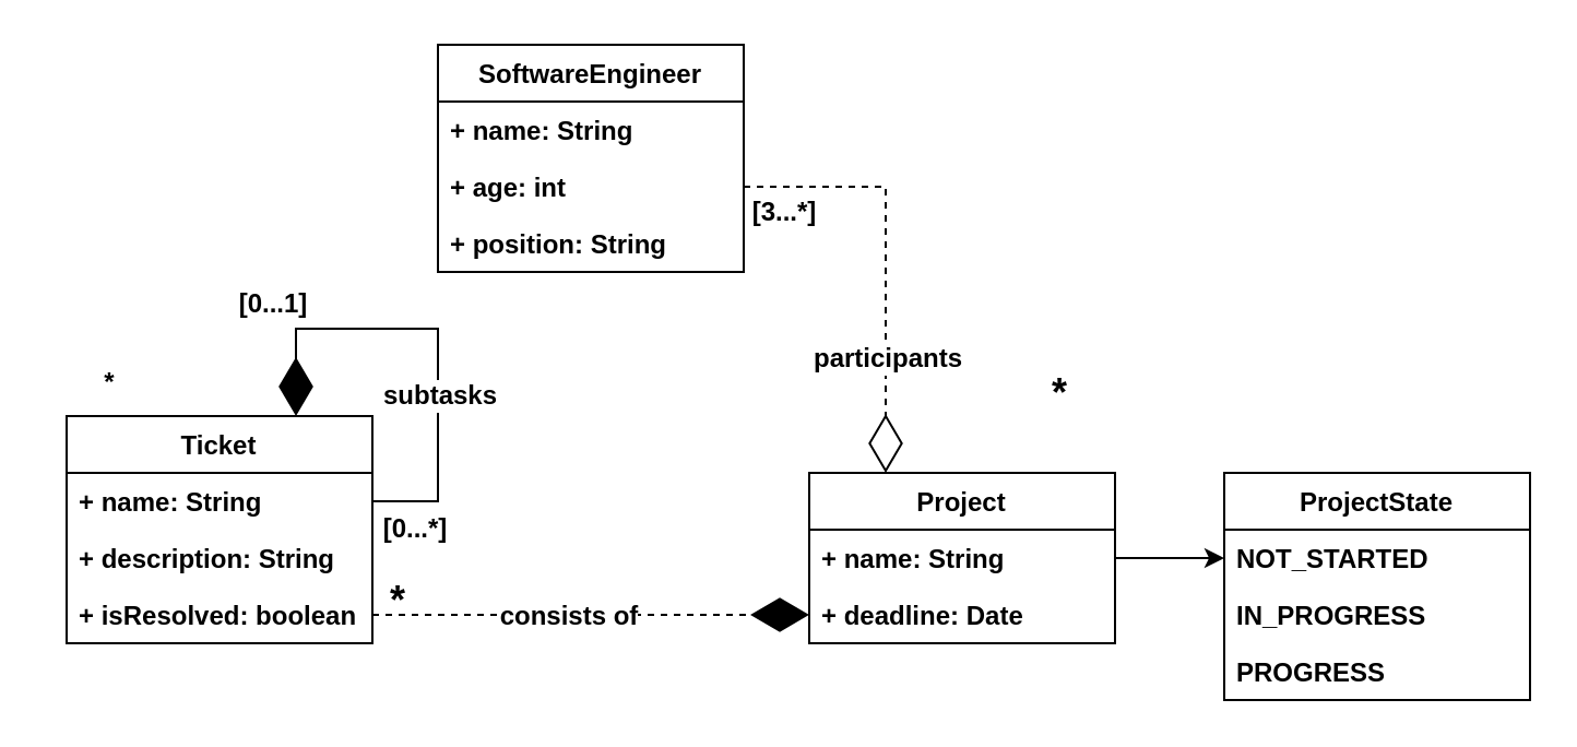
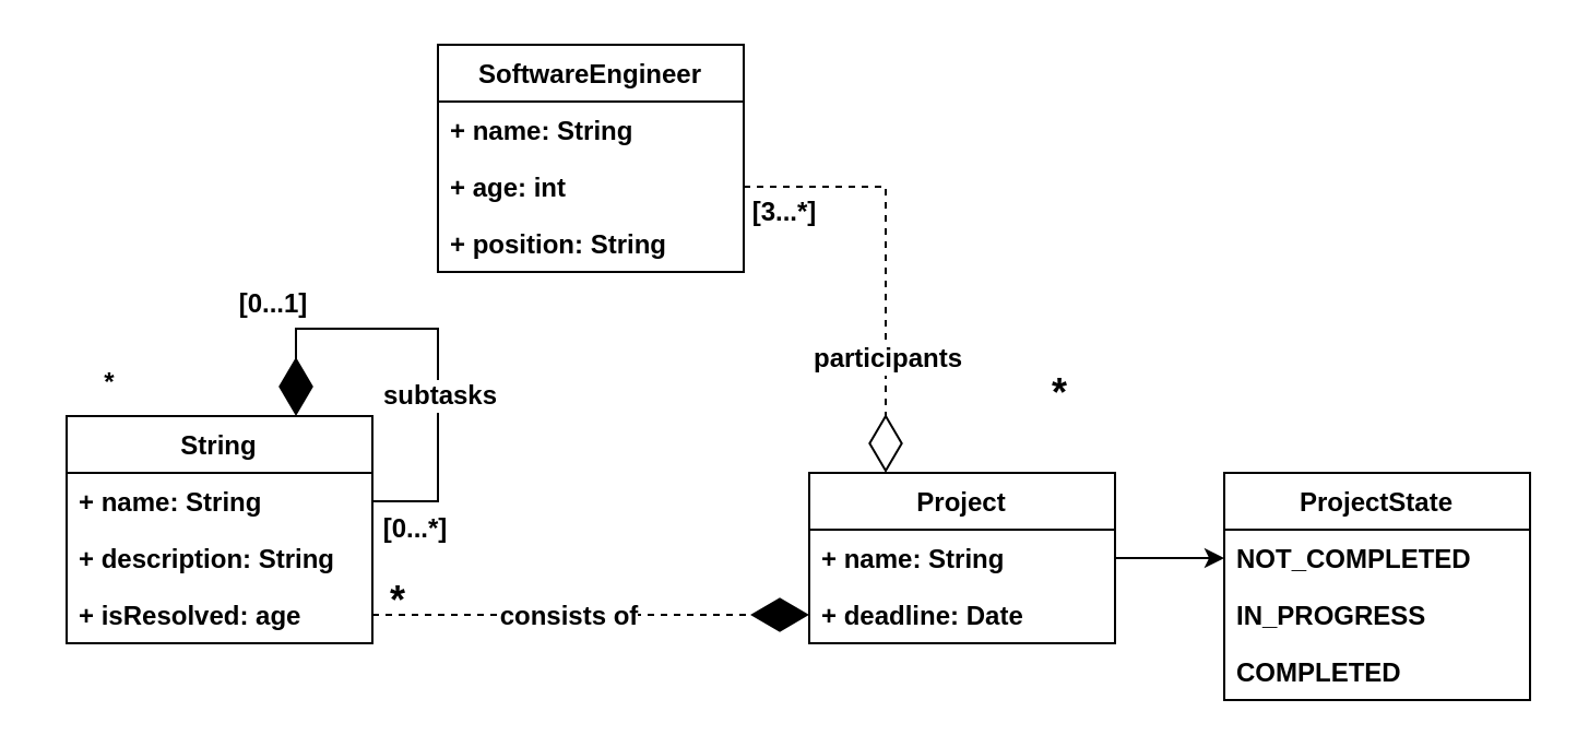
  <mxCell id="0" />
  <mxCell id="1" parent="0" />
  <mxCell id="2" value="SoftwareEngineer" style="swimlane;fontStyle=1;childLayout=stackLayout;horizontal=1;startSize=26;fillColor=none;horizontalStack=0;resizeParent=1;resizeParentMax=0;resizeLast=0;collapsible=1;marginBottom=0;" parent="1" vertex="1"><mxGeometry x="200" y="20" width="140" height="104" as="geometry" /></mxCell>
  <mxCell id="3" value="+ name: String" style="text;strokeColor=none;fillColor=none;align=left;verticalAlign=top;spacingLeft=4;spacingRight=4;overflow=hidden;rotatable=0;points=[[0,0.5],[1,0.5]];portConstraint=eastwest;fontStyle=1" parent="2" vertex="1"><mxGeometry y="26" width="140" height="26" as="geometry" /></mxCell>
  <mxCell id="4" value="+ age: int" style="text;strokeColor=none;fillColor=none;align=left;verticalAlign=top;spacingLeft=4;spacingRight=4;overflow=hidden;rotatable=0;points=[[0,0.5],[1,0.5]];portConstraint=eastwest;fontStyle=1" parent="2" vertex="1"><mxGeometry y="52" width="140" height="26" as="geometry" /></mxCell>
  <mxCell id="5" value="+ position: String" style="text;strokeColor=none;fillColor=none;align=left;verticalAlign=top;spacingLeft=4;spacingRight=4;overflow=hidden;rotatable=0;points=[[0,0.5],[1,0.5]];portConstraint=eastwest;fontStyle=1" parent="2" vertex="1"><mxGeometry y="78" width="140" height="26" as="geometry" /></mxCell>
- <mxCell id="6" value="Ticket" style="swimlane;fontStyle=1;childLayout=stackLayout;horizontal=1;startSize=26;fillColor=none;horizontalStack=0;resizeParent=1;resizeParentMax=0;resizeLast=0;collapsible=1;marginBottom=0;" parent="1" vertex="1"><mxGeometry x="30" y="190" width="140" height="104" as="geometry" /></mxCell>
+ <mxCell id="6" value="String" style="swimlane;fontStyle=1;childLayout=stackLayout;horizontal=1;startSize=26;fillColor=none;horizontalStack=0;resizeParent=1;resizeParentMax=0;resizeLast=0;collapsible=1;marginBottom=0;" parent="1" vertex="1"><mxGeometry x="30" y="190" width="140" height="104" as="geometry" /></mxCell>
  <mxCell id="7" value="+ name: String" style="text;strokeColor=none;fillColor=none;align=left;verticalAlign=top;spacingLeft=4;spacingRight=4;overflow=hidden;rotatable=0;points=[[0,0.5],[1,0.5]];portConstraint=eastwest;fontStyle=1" parent="6" vertex="1"><mxGeometry y="26" width="140" height="26" as="geometry" /></mxCell>
  <mxCell id="8" value="+ description: String" style="text;strokeColor=none;fillColor=none;align=left;verticalAlign=top;spacingLeft=4;spacingRight=4;overflow=hidden;rotatable=0;points=[[0,0.5],[1,0.5]];portConstraint=eastwest;fontStyle=1" parent="6" vertex="1"><mxGeometry y="52" width="140" height="26" as="geometry" /></mxCell>
- <mxCell id="9" value="+ isResolved: boolean" style="text;strokeColor=none;fillColor=none;align=left;verticalAlign=top;spacingLeft=4;spacingRight=4;overflow=hidden;rotatable=0;points=[[0,0.5],[1,0.5]];portConstraint=eastwest;fontStyle=1" parent="6" vertex="1"><mxGeometry y="78" width="140" height="26" as="geometry" /></mxCell>
+ <mxCell id="9" value="+ isResolved: age" style="text;strokeColor=none;fillColor=none;align=left;verticalAlign=top;spacingLeft=4;spacingRight=4;overflow=hidden;rotatable=0;points=[[0,0.5],[1,0.5]];portConstraint=eastwest;fontStyle=1" parent="6" vertex="1"><mxGeometry y="78" width="140" height="26" as="geometry" /></mxCell>
  <mxCell id="10" value="" style="endArrow=diamondThin;endFill=1;endSize=24;html=1;rounded=0;entryX=0.75;entryY=0;entryDx=0;entryDy=0;exitX=1;exitY=0.5;exitDx=0;exitDy=0;edgeStyle=orthogonalEdgeStyle;" parent="6" source="7" target="6" edge="1"><mxGeometry width="160" relative="1" as="geometry"><mxPoint x="-70" y="-30" as="sourcePoint" /><mxPoint x="90" y="-30" as="targetPoint" /><Array as="points"><mxPoint x="170" y="39" /><mxPoint x="170" y="-40" /><mxPoint x="105" y="-40" /></Array></mxGeometry></mxCell>
  <mxCell id="11" value="&lt;font style=&quot;font-size: 12px;&quot;&gt;subtasks&lt;/font&gt;" style="edgeLabel;html=1;align=center;verticalAlign=middle;resizable=0;points=[];fontStyle=1" parent="10" vertex="1" connectable="0"><mxGeometry x="0.159" y="-2" relative="1" as="geometry"><mxPoint x="15" y="32" as="offset" /></mxGeometry></mxCell>
  <mxCell id="12" value="Project" style="swimlane;fontStyle=1;childLayout=stackLayout;horizontal=1;startSize=26;fillColor=none;horizontalStack=0;resizeParent=1;resizeParentMax=0;resizeLast=0;collapsible=1;marginBottom=0;" parent="1" vertex="1"><mxGeometry x="370" y="216" width="140" height="78" as="geometry" /></mxCell>
  <mxCell id="13" value="+ name: String" style="text;strokeColor=none;fillColor=none;align=left;verticalAlign=top;spacingLeft=4;spacingRight=4;overflow=hidden;rotatable=0;points=[[0,0.5],[1,0.5]];portConstraint=eastwest;fontStyle=1" parent="12" vertex="1"><mxGeometry y="26" width="140" height="26" as="geometry" /></mxCell>
  <mxCell id="14" value="+ deadline: Date" style="text;strokeColor=none;fillColor=none;align=left;verticalAlign=top;spacingLeft=4;spacingRight=4;overflow=hidden;rotatable=0;points=[[0,0.5],[1,0.5]];portConstraint=eastwest;fontStyle=1" parent="12" vertex="1"><mxGeometry y="52" width="140" height="26" as="geometry" /></mxCell>
  <mxCell id="15" value="" style="endArrow=diamondThin;endFill=1;endSize=24;html=1;rounded=0;entryX=0;entryY=0.5;entryDx=0;entryDy=0;exitX=1;exitY=0.5;exitDx=0;exitDy=0;fontStyle=1;dashed=1;" parent="1" source="9" target="14" edge="1"><mxGeometry width="160" relative="1" as="geometry"><mxPoint x="180" y="300" as="sourcePoint" /><mxPoint x="340" y="300" as="targetPoint" /></mxGeometry></mxCell>
  <mxCell id="16" value="&lt;b&gt;consists of&lt;/b&gt;" style="edgeLabel;html=1;align=center;verticalAlign=middle;resizable=0;points=[];fontSize=12;" parent="15" vertex="1" connectable="0"><mxGeometry x="-0.11" relative="1" as="geometry"><mxPoint as="offset" /></mxGeometry></mxCell>
  <mxCell id="17" value="[0...1]" style="text;html=1;strokeColor=none;fillColor=none;align=center;verticalAlign=middle;whiteSpace=wrap;rounded=0;fontSize=12;fontStyle=1" parent="1" vertex="1"><mxGeometry x="95" y="124" width="60" height="30" as="geometry" /></mxCell>
  <mxCell id="18" value="&lt;b&gt;[0...*]&lt;/b&gt;" style="text;html=1;strokeColor=none;fillColor=none;align=center;verticalAlign=middle;whiteSpace=wrap;rounded=0;fontSize=12;" parent="1" vertex="1"><mxGeometry x="160" y="227" width="60" height="30" as="geometry" /></mxCell>
  <mxCell id="19" value="&lt;b&gt;*&lt;/b&gt;" style="text;html=1;strokeColor=none;fillColor=none;align=center;verticalAlign=middle;whiteSpace=wrap;rounded=0;fontSize=12;" parent="1" vertex="1"><mxGeometry x="20" y="160" width="60" height="30" as="geometry" /></mxCell>
  <mxCell id="20" value="*" style="text;html=1;strokeColor=none;fillColor=none;align=center;verticalAlign=middle;whiteSpace=wrap;rounded=0;fontSize=18;fontStyle=1" parent="1" vertex="1"><mxGeometry x="455" y="165" width="60" height="30" as="geometry" /></mxCell>
  <mxCell id="21" value="" style="endArrow=diamondThin;endFill=0;endSize=24;html=1;rounded=0;fontSize=12;entryX=0.25;entryY=0;entryDx=0;entryDy=0;exitX=1;exitY=0.5;exitDx=0;exitDy=0;dashed=1;" parent="1" source="4" target="12" edge="1"><mxGeometry width="160" relative="1" as="geometry"><mxPoint x="230" y="340" as="sourcePoint" /><mxPoint x="390" y="340" as="targetPoint" /><Array as="points"><mxPoint x="405" y="85" /></Array></mxGeometry></mxCell>
  <mxCell id="22" value="&lt;b&gt;participants&lt;/b&gt;" style="edgeLabel;html=1;align=center;verticalAlign=middle;resizable=0;points=[];fontSize=12;" parent="21" vertex="1" connectable="0"><mxGeometry x="0.224" relative="1" as="geometry"><mxPoint y="23" as="offset" /></mxGeometry></mxCell>
  <mxCell id="23" value="&lt;b&gt;[3...*]&lt;/b&gt;" style="text;html=1;strokeColor=none;fillColor=none;align=center;verticalAlign=middle;whiteSpace=wrap;rounded=0;fontSize=12;" parent="1" vertex="1"><mxGeometry x="329" y="82" width="60" height="30" as="geometry" /></mxCell>
  <mxCell id="24" value="*" style="text;html=1;strokeColor=none;fillColor=none;align=center;verticalAlign=middle;whiteSpace=wrap;rounded=0;fontSize=18;fontStyle=1" parent="1" vertex="1"><mxGeometry x="152" y="260" width="60" height="30" as="geometry" /></mxCell>
  <mxCell id="25" value="ProjectState" style="swimlane;fontStyle=1;childLayout=stackLayout;horizontal=1;startSize=26;fillColor=none;horizontalStack=0;resizeParent=1;resizeParentMax=0;resizeLast=0;collapsible=1;marginBottom=0;" parent="1" vertex="1"><mxGeometry x="560" y="216" width="140" height="104" as="geometry" /></mxCell>
- <mxCell id="26" value="NOT_STARTED" style="text;strokeColor=none;fillColor=none;align=left;verticalAlign=top;spacingLeft=4;spacingRight=4;overflow=hidden;rotatable=0;points=[[0,0.5],[1,0.5]];portConstraint=eastwest;fontStyle=1" parent="25" vertex="1"><mxGeometry y="26" width="140" height="26" as="geometry" /></mxCell>
+ <mxCell id="26" value="NOT_COMPLETED" style="text;strokeColor=none;fillColor=none;align=left;verticalAlign=top;spacingLeft=4;spacingRight=4;overflow=hidden;rotatable=0;points=[[0,0.5],[1,0.5]];portConstraint=eastwest;fontStyle=1" parent="25" vertex="1"><mxGeometry y="26" width="140" height="26" as="geometry" /></mxCell>
  <mxCell id="27" value="IN_PROGRESS" style="text;strokeColor=none;fillColor=none;align=left;verticalAlign=top;spacingLeft=4;spacingRight=4;overflow=hidden;rotatable=0;points=[[0,0.5],[1,0.5]];portConstraint=eastwest;fontStyle=1" parent="25" vertex="1"><mxGeometry y="52" width="140" height="26" as="geometry" /></mxCell>
- <mxCell id="28" value="PROGRESS" style="text;strokeColor=none;fillColor=none;align=left;verticalAlign=top;spacingLeft=4;spacingRight=4;overflow=hidden;rotatable=0;points=[[0,0.5],[1,0.5]];portConstraint=eastwest;fontStyle=1" parent="25" vertex="1"><mxGeometry y="78" width="140" height="26" as="geometry" /></mxCell>
+ <mxCell id="28" value="COMPLETED" style="text;strokeColor=none;fillColor=none;align=left;verticalAlign=top;spacingLeft=4;spacingRight=4;overflow=hidden;rotatable=0;points=[[0,0.5],[1,0.5]];portConstraint=eastwest;fontStyle=1" parent="25" vertex="1"><mxGeometry y="78" width="140" height="26" as="geometry" /></mxCell>
  <mxCell id="29" style="edgeStyle=orthogonalEdgeStyle;rounded=0;orthogonalLoop=1;jettySize=auto;html=1;exitX=1;exitY=0.5;exitDx=0;exitDy=0;fontSize=14;fontColor=#FF0000;" parent="1" source="13" target="26" edge="1"><mxGeometry relative="1" as="geometry" /></mxCell>
